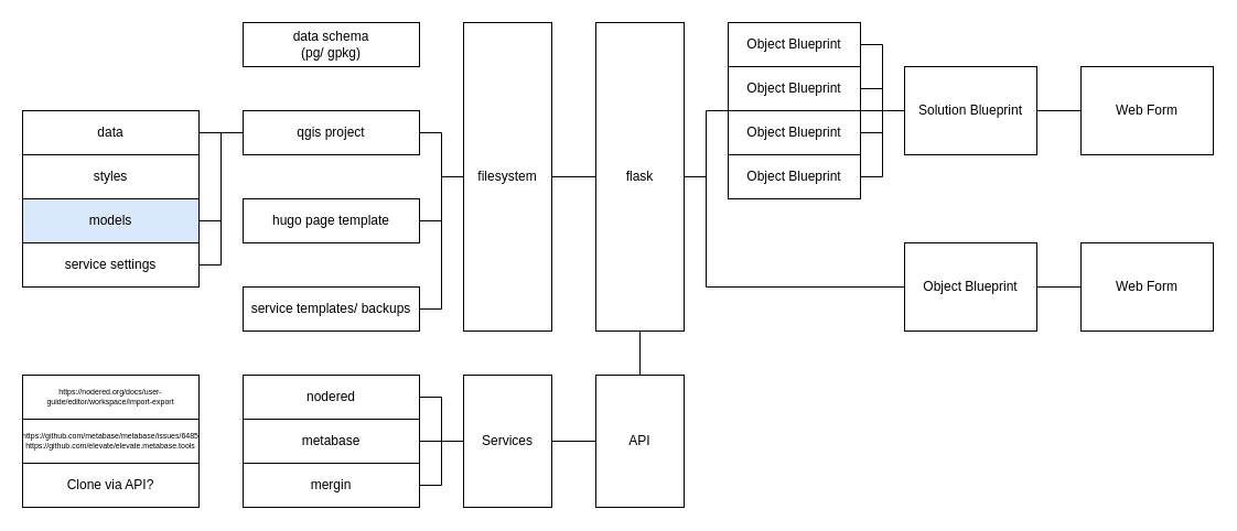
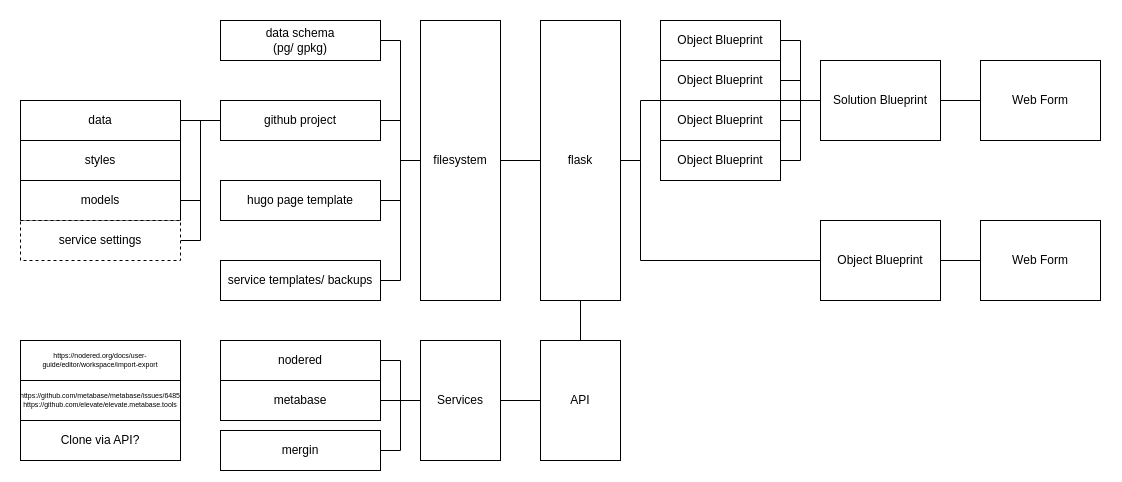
  <mxCell id="0" />
  <mxCell id="1" parent="0" />
  <mxCell id="2" style="edgeStyle=orthogonalEdgeStyle;rounded=0;orthogonalLoop=1;jettySize=auto;html=1;endArrow=none;endFill=0;fontSize=7;" parent="1" source="7" target="26" edge="1"><mxGeometry relative="1" as="geometry" /></mxCell>
  <mxCell id="3" style="edgeStyle=orthogonalEdgeStyle;rounded=0;orthogonalLoop=1;jettySize=auto;html=1;endArrow=none;endFill=0;fontSize=7;" parent="1" source="7" target="27" edge="1"><mxGeometry relative="1" as="geometry" /></mxCell>
  <mxCell id="4" style="edgeStyle=orthogonalEdgeStyle;rounded=0;orthogonalLoop=1;jettySize=auto;html=1;endArrow=none;endFill=0;fontSize=7;" parent="1" source="7" target="28" edge="1"><mxGeometry relative="1" as="geometry" /></mxCell>
  <mxCell id="5" style="edgeStyle=orthogonalEdgeStyle;rounded=0;orthogonalLoop=1;jettySize=auto;html=1;endArrow=none;endFill=0;fontSize=7;" parent="1" source="7" target="29" edge="1"><mxGeometry relative="1" as="geometry" /></mxCell>
  <mxCell id="6" style="edgeStyle=orthogonalEdgeStyle;rounded=0;orthogonalLoop=1;jettySize=auto;html=1;endArrow=none;endFill=0;fontSize=7;" parent="1" source="7" target="10" edge="1"><mxGeometry relative="1" as="geometry"><Array as="points"><mxPoint x="640" y="100" /><mxPoint x="640" y="160" /></Array></mxGeometry></mxCell>
  <mxCell id="7" value="Solution Blueprint" style="rounded=0;whiteSpace=wrap;html=1;" parent="1" vertex="1"><mxGeometry x="820" y="60" width="120" height="80" as="geometry" /></mxCell>
  <mxCell id="8" value="" style="edgeStyle=orthogonalEdgeStyle;rounded=0;orthogonalLoop=1;jettySize=auto;html=1;endArrow=none;endFill=0;fontSize=7;" parent="1" source="10" target="36" edge="1"><mxGeometry relative="1" as="geometry" /></mxCell>
  <mxCell id="9" style="edgeStyle=orthogonalEdgeStyle;rounded=0;orthogonalLoop=1;jettySize=auto;html=1;endArrow=none;endFill=0;fontSize=7;" parent="1" source="10" target="34" edge="1"><mxGeometry relative="1" as="geometry" /></mxCell>
  <mxCell id="10" value="flask" style="rounded=0;whiteSpace=wrap;html=1;" parent="1" vertex="1"><mxGeometry x="540" y="20" width="80" height="280" as="geometry" /></mxCell>
  <mxCell id="11" style="edgeStyle=orthogonalEdgeStyle;rounded=0;orthogonalLoop=1;jettySize=auto;html=1;endArrow=none;endFill=0;fontSize=7;" parent="1" source="12" target="10" edge="1"><mxGeometry relative="1" as="geometry"><Array as="points"><mxPoint x="640" y="260" /><mxPoint x="640" y="160" /></Array></mxGeometry></mxCell>
  <mxCell id="12" value="Object Blueprint" style="rounded=0;whiteSpace=wrap;html=1;" parent="1" vertex="1"><mxGeometry x="820" y="220" width="120" height="80" as="geometry" /></mxCell>
  <mxCell id="13" value="" style="edgeStyle=orthogonalEdgeStyle;rounded=0;orthogonalLoop=1;jettySize=auto;html=1;endArrow=none;endFill=0;" parent="1" source="16" target="20" edge="1"><mxGeometry relative="1" as="geometry" /></mxCell>
  <mxCell id="14" style="edgeStyle=orthogonalEdgeStyle;rounded=0;orthogonalLoop=1;jettySize=auto;html=1;entryX=1;entryY=0.5;entryDx=0;entryDy=0;endArrow=none;endFill=0;" parent="1" source="16" target="19" edge="1"><mxGeometry relative="1" as="geometry" /></mxCell>
  <mxCell id="15" style="edgeStyle=orthogonalEdgeStyle;rounded=0;orthogonalLoop=1;jettySize=auto;html=1;entryX=1;entryY=0.5;entryDx=0;entryDy=0;endArrow=none;endFill=0;" parent="1" source="16" target="21" edge="1"><mxGeometry relative="1" as="geometry" /></mxCell>
- <mxCell id="16" value="qgis project" style="rounded=0;whiteSpace=wrap;html=1;" parent="1" vertex="1"><mxGeometry x="220" y="100" width="160" height="40" as="geometry" /></mxCell>
+ <mxCell id="16" value="github project" style="rounded=0;whiteSpace=wrap;html=1;" parent="1" vertex="1"><mxGeometry x="220" y="100" width="160" height="40" as="geometry" /></mxCell>
  <mxCell id="17" value="data schema&lt;br&gt;(pg/ gpkg)" style="rounded=0;whiteSpace=wrap;html=1;" parent="1" vertex="1"><mxGeometry x="220" y="20" width="160" height="40" as="geometry" /></mxCell>
  <mxCell id="18" value="styles" style="rounded=0;whiteSpace=wrap;html=1;" parent="1" vertex="1"><mxGeometry x="20" y="140" width="160" height="40" as="geometry" /></mxCell>
- <mxCell id="19" value="models" style="rounded=0;whiteSpace=wrap;html=1;fillColor=#dae8fc;" parent="1" vertex="1"><mxGeometry x="20" y="180" width="160" height="40" as="geometry" /></mxCell>
+ <mxCell id="19" value="models" style="rounded=0;whiteSpace=wrap;html=1;" parent="1" vertex="1"><mxGeometry x="20" y="180" width="160" height="40" as="geometry" /></mxCell>
  <mxCell id="20" value="data" style="rounded=0;whiteSpace=wrap;html=1;" parent="1" vertex="1"><mxGeometry x="20" y="100" width="160" height="40" as="geometry" /></mxCell>
- <mxCell id="21" value="service settings" style="rounded=0;whiteSpace=wrap;html=1;" parent="1" vertex="1"><mxGeometry x="20" y="220" width="160" height="40" as="geometry" /></mxCell>
+ <mxCell id="21" value="service settings" style="rounded=0;whiteSpace=wrap;html=1;dashed=1;" parent="1" vertex="1"><mxGeometry x="20" y="220" width="160" height="40" as="geometry" /></mxCell>
  <mxCell id="22" value="" style="edgeStyle=orthogonalEdgeStyle;rounded=0;orthogonalLoop=1;jettySize=auto;html=1;endArrow=none;endFill=0;fontSize=7;" parent="1" source="23" target="7" edge="1"><mxGeometry relative="1" as="geometry" /></mxCell>
  <mxCell id="23" value="Web Form" style="rounded=0;whiteSpace=wrap;html=1;" parent="1" vertex="1"><mxGeometry x="980" y="60" width="120" height="80" as="geometry" /></mxCell>
  <mxCell id="24" value="" style="edgeStyle=orthogonalEdgeStyle;rounded=0;orthogonalLoop=1;jettySize=auto;html=1;endArrow=none;endFill=0;fontSize=7;" parent="1" source="25" target="12" edge="1"><mxGeometry relative="1" as="geometry" /></mxCell>
  <mxCell id="25" value="Web Form" style="rounded=0;whiteSpace=wrap;html=1;" parent="1" vertex="1"><mxGeometry x="980" y="220" width="120" height="80" as="geometry" /></mxCell>
  <mxCell id="26" value="Object Blueprint" style="rounded=0;whiteSpace=wrap;html=1;" parent="1" vertex="1"><mxGeometry x="660" y="20" width="120" height="40" as="geometry" /></mxCell>
  <mxCell id="27" value="Object Blueprint" style="rounded=0;whiteSpace=wrap;html=1;" parent="1" vertex="1"><mxGeometry x="660" y="60" width="120" height="40" as="geometry" /></mxCell>
  <mxCell id="28" value="Object Blueprint" style="rounded=0;whiteSpace=wrap;html=1;" parent="1" vertex="1"><mxGeometry x="660" y="100" width="120" height="40" as="geometry" /></mxCell>
  <mxCell id="29" value="Object Blueprint" style="rounded=0;whiteSpace=wrap;html=1;" parent="1" vertex="1"><mxGeometry x="660" y="140" width="120" height="40" as="geometry" /></mxCell>
+ <mxCell id="30" style="edgeStyle=orthogonalEdgeStyle;rounded=0;orthogonalLoop=1;jettySize=auto;html=1;endArrow=none;endFill=0;fontSize=7;" parent="1" source="34" target="17" edge="1"><mxGeometry relative="1" as="geometry" /></mxCell>
  <mxCell id="31" style="edgeStyle=orthogonalEdgeStyle;rounded=0;orthogonalLoop=1;jettySize=auto;html=1;endArrow=none;endFill=0;fontSize=7;" parent="1" source="34" target="16" edge="1"><mxGeometry relative="1" as="geometry" /></mxCell>
  <mxCell id="32" style="edgeStyle=orthogonalEdgeStyle;rounded=0;orthogonalLoop=1;jettySize=auto;html=1;endArrow=none;endFill=0;fontSize=7;" parent="1" source="34" target="41" edge="1"><mxGeometry relative="1" as="geometry" /></mxCell>
  <mxCell id="33" style="edgeStyle=orthogonalEdgeStyle;rounded=0;orthogonalLoop=1;jettySize=auto;html=1;endArrow=none;endFill=0;fontSize=7;" parent="1" source="34" target="42" edge="1"><mxGeometry relative="1" as="geometry" /></mxCell>
  <mxCell id="34" value="filesystem" style="rounded=0;whiteSpace=wrap;html=1;" parent="1" vertex="1"><mxGeometry x="420" y="20" width="80" height="280" as="geometry" /></mxCell>
  <mxCell id="35" value="" style="edgeStyle=orthogonalEdgeStyle;rounded=0;orthogonalLoop=1;jettySize=auto;html=1;endArrow=none;endFill=0;fontSize=7;" parent="1" source="36" target="40" edge="1"><mxGeometry relative="1" as="geometry" /></mxCell>
  <mxCell id="36" value="API" style="rounded=0;whiteSpace=wrap;html=1;" parent="1" vertex="1"><mxGeometry x="540" y="340" width="80" height="120" as="geometry" /></mxCell>
  <mxCell id="37" style="edgeStyle=orthogonalEdgeStyle;rounded=0;orthogonalLoop=1;jettySize=auto;html=1;endArrow=none;endFill=0;fontSize=7;" parent="1" source="40" target="43" edge="1"><mxGeometry relative="1" as="geometry" /></mxCell>
  <mxCell id="38" value="" style="edgeStyle=orthogonalEdgeStyle;rounded=0;orthogonalLoop=1;jettySize=auto;html=1;endArrow=none;endFill=0;fontSize=7;" parent="1" source="40" target="45" edge="1"><mxGeometry relative="1" as="geometry" /></mxCell>
  <mxCell id="39" style="edgeStyle=orthogonalEdgeStyle;rounded=0;orthogonalLoop=1;jettySize=auto;html=1;endArrow=none;endFill=0;fontSize=7;" parent="1" source="40" target="44" edge="1"><mxGeometry relative="1" as="geometry" /></mxCell>
  <mxCell id="40" value="Services" style="rounded=0;whiteSpace=wrap;html=1;" parent="1" vertex="1"><mxGeometry x="420" y="340" width="80" height="120" as="geometry" /></mxCell>
  <mxCell id="41" value="hugo page template" style="rounded=0;whiteSpace=wrap;html=1;" parent="1" vertex="1"><mxGeometry x="220" y="180" width="160" height="40" as="geometry" /></mxCell>
  <mxCell id="42" value="service templates/ backups" style="rounded=0;whiteSpace=wrap;html=1;" parent="1" vertex="1"><mxGeometry x="220" y="260" width="160" height="40" as="geometry" /></mxCell>
  <mxCell id="43" value="nodered" style="rounded=0;whiteSpace=wrap;html=1;" parent="1" vertex="1"><mxGeometry x="220" y="340" width="160" height="40" as="geometry" /></mxCell>
  <mxCell id="44" value="metabase" style="rounded=0;whiteSpace=wrap;html=1;" parent="1" vertex="1"><mxGeometry x="220" y="380" width="160" height="40" as="geometry" /></mxCell>
- <mxCell id="45" value="mergin" style="rounded=0;whiteSpace=wrap;html=1;" parent="1" vertex="1"><mxGeometry x="220" y="420" width="160" height="40" as="geometry" /></mxCell>
+ <mxCell id="45" value="mergin" style="rounded=0;whiteSpace=wrap;html=1;" parent="1" vertex="1"><mxGeometry x="220" y="430" width="160" height="40" as="geometry" /></mxCell>
  <mxCell id="46" value="https://github.com/metabase/metabase/issues/6485&lt;br style=&quot;font-size: 7px;&quot;&gt;https://github.com/elevate/elevate.metabase.tools" style="rounded=0;whiteSpace=wrap;html=1;fontSize=7;" parent="1" vertex="1"><mxGeometry x="20" y="380" width="160" height="40" as="geometry" /></mxCell>
  <mxCell id="47" value="Clone via API?" style="rounded=0;whiteSpace=wrap;html=1;" parent="1" vertex="1"><mxGeometry x="20" y="420" width="160" height="40" as="geometry" /></mxCell>
  <mxCell id="48" value="https://nodered.org/docs/user-guide/editor/workspace/import-export" style="rounded=0;whiteSpace=wrap;html=1;fontSize=7;" parent="1" vertex="1"><mxGeometry x="20" y="340" width="160" height="40" as="geometry" /></mxCell>
